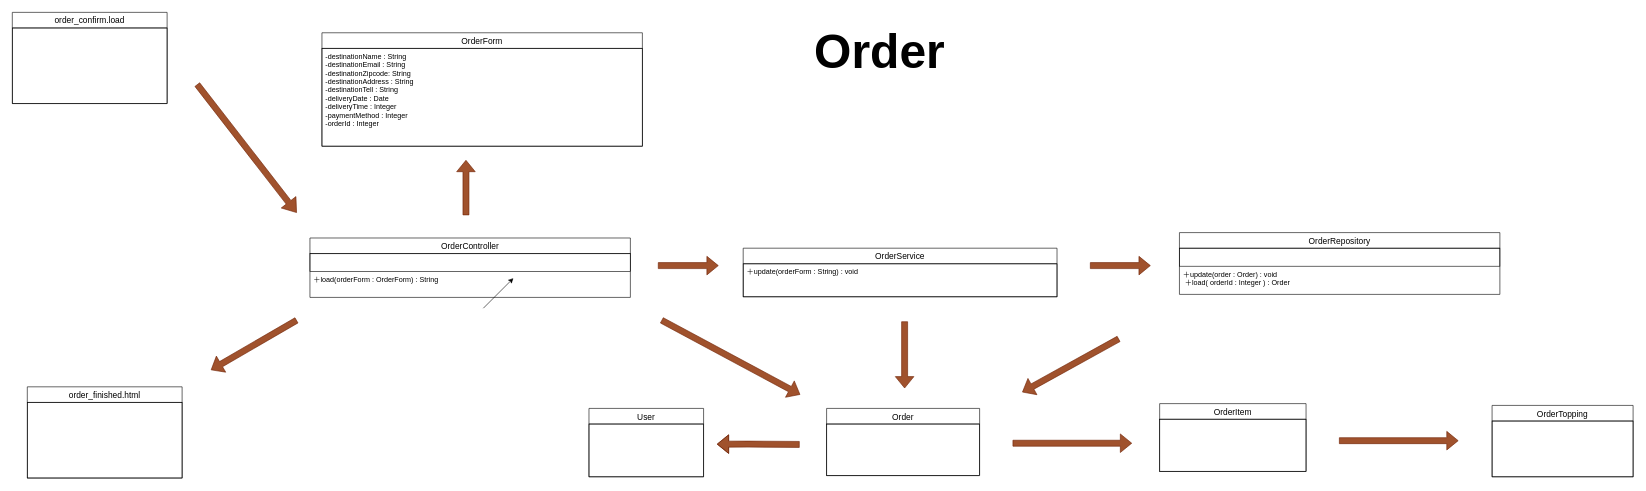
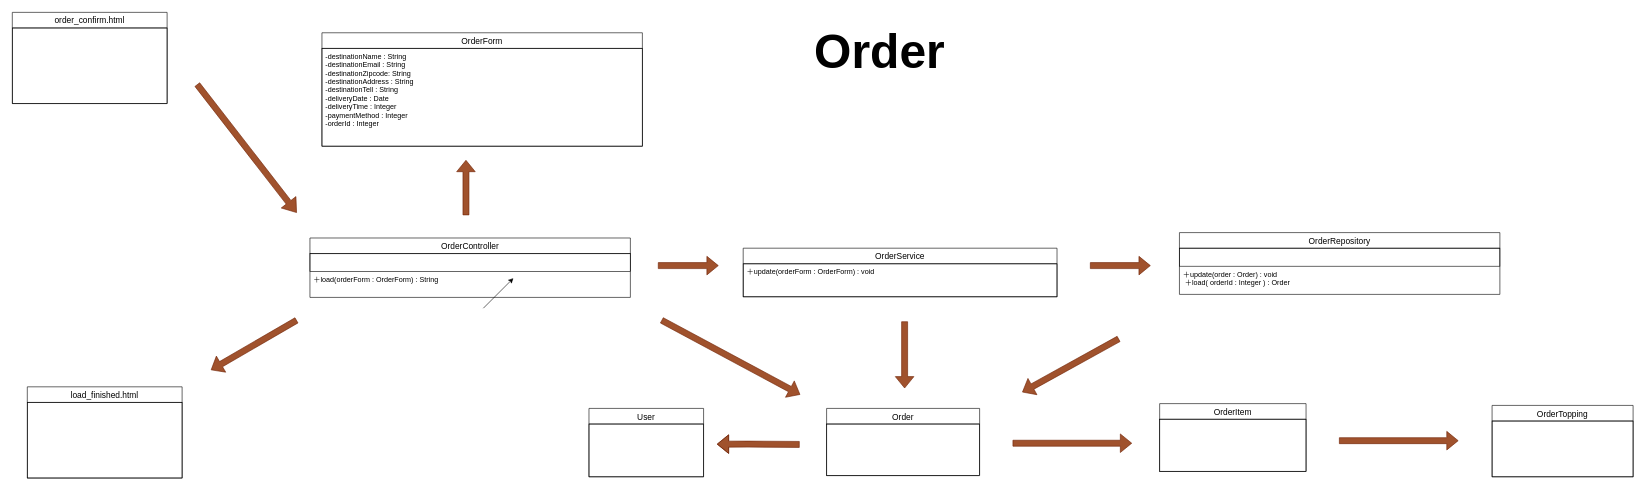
  <mxCell id="0" />
  <mxCell id="1" parent="0" />
  <mxCell id="2" value="OrderController" style="swimlane;fontStyle=0;childLayout=stackLayout;horizontal=1;startSize=26;horizontalStack=0;resizeParent=1;resizeParentMax=0;resizeLast=0;collapsible=1;marginBottom=0;align=center;fontSize=14;rounded=0;strokeColor=#000000;fillColor=#FFFFFF;fontColor=#000000;" parent="1" vertex="1"><mxGeometry x="516" y="396" width="534" height="99" as="geometry" /></mxCell>
  <mxCell id="3" value="" style="text;strokeColor=#000000;fillColor=none;spacingLeft=4;spacingRight=4;overflow=hidden;rotatable=0;points=[[0,0.5],[1,0.5]];portConstraint=eastwest;fontSize=12;fontColor=#000000;" parent="2" vertex="1"><mxGeometry y="26" width="534" height="30" as="geometry" /></mxCell>
  <mxCell id="4" value="＋load(orderForm : OrderForm) : String&#10;" style="text;strokeColor=none;fillColor=none;spacingLeft=4;spacingRight=4;overflow=hidden;rotatable=0;points=[[0,0.5],[1,0.5]];portConstraint=eastwest;fontSize=12;fontColor=#000000;" parent="2" vertex="1"><mxGeometry y="56" width="534" height="43" as="geometry" /></mxCell>
  <mxCell id="5" value="" style="endArrow=classic;html=1;fontColor=#000000;" parent="1" edge="1"><mxGeometry width="50" height="50" relative="1" as="geometry"><mxPoint x="805" y="513" as="sourcePoint" /><mxPoint x="855" y="463" as="targetPoint" /></mxGeometry></mxCell>
- <mxCell id="6" value="order_finished.html" style="swimlane;fontStyle=0;childLayout=stackLayout;horizontal=1;startSize=26;horizontalStack=0;resizeParent=1;resizeParentMax=0;resizeLast=0;collapsible=1;marginBottom=0;align=center;fontSize=14;rounded=0;strokeColor=#000000;fillColor=#FFFFFF;fontColor=#000000;" parent="1" vertex="1"><mxGeometry x="45" y="644" width="258" height="152" as="geometry" /></mxCell>
+ <mxCell id="6" value="load_finished.html" style="swimlane;fontStyle=0;childLayout=stackLayout;horizontal=1;startSize=26;horizontalStack=0;resizeParent=1;resizeParentMax=0;resizeLast=0;collapsible=1;marginBottom=0;align=center;fontSize=14;rounded=0;strokeColor=#000000;fillColor=#FFFFFF;fontColor=#000000;" parent="1" vertex="1"><mxGeometry x="45" y="644" width="258" height="152" as="geometry" /></mxCell>
  <mxCell id="7" value="" style="text;strokeColor=#000000;fillColor=none;spacingLeft=4;spacingRight=4;overflow=hidden;rotatable=0;points=[[0,0.5],[1,0.5]];portConstraint=eastwest;fontSize=12;fontColor=#000000;" parent="6" vertex="1"><mxGeometry y="26" width="258" height="126" as="geometry" /></mxCell>
  <mxCell id="8" value="" style="shape=flexArrow;endArrow=classic;html=1;fontColor=#000000;fillColor=#a0522d;strokeColor=#6D1F00;width=10;endSize=6.889;" parent="1" edge="1"><mxGeometry width="50" height="50" relative="1" as="geometry"><mxPoint x="328" y="140" as="sourcePoint" /><mxPoint x="494" y="354" as="targetPoint" /></mxGeometry></mxCell>
  <mxCell id="9" value="" style="shape=flexArrow;endArrow=classic;html=1;fontColor=#000000;fillColor=#a0522d;strokeColor=#6D1F00;" parent="1" edge="1"><mxGeometry width="50" height="50" relative="1" as="geometry"><mxPoint x="494" y="533" as="sourcePoint" /><mxPoint x="351" y="616" as="targetPoint" /></mxGeometry></mxCell>
  <mxCell id="10" value="OrderService" style="swimlane;fontStyle=0;childLayout=stackLayout;horizontal=1;startSize=26;horizontalStack=0;resizeParent=1;resizeParentMax=0;resizeLast=0;collapsible=1;marginBottom=0;align=center;fontSize=14;rounded=0;strokeColor=#000000;fillColor=#FFFFFF;fontColor=#000000;" parent="1" vertex="1"><mxGeometry x="1238" y="413" width="523" height="81" as="geometry" /></mxCell>
- <mxCell id="11" value="＋update(orderForm : String) : void&#10;" style="text;strokeColor=#000000;fillColor=none;spacingLeft=4;spacingRight=4;overflow=hidden;rotatable=0;points=[[0,0.5],[1,0.5]];portConstraint=eastwest;fontSize=12;fontColor=#000000;" parent="10" vertex="1"><mxGeometry y="26" width="523" height="55" as="geometry" /></mxCell>
+ <mxCell id="11" value="＋update(orderForm : OrderForm) : void&#10;" style="text;strokeColor=#000000;fillColor=none;spacingLeft=4;spacingRight=4;overflow=hidden;rotatable=0;points=[[0,0.5],[1,0.5]];portConstraint=eastwest;fontSize=12;fontColor=#000000;" parent="10" vertex="1"><mxGeometry y="26" width="523" height="55" as="geometry" /></mxCell>
  <mxCell id="12" value="" style="shape=flexArrow;endArrow=classic;html=1;fontColor=#000000;fillColor=#a0522d;strokeColor=#6D1F00;" parent="1" edge="1"><mxGeometry width="50" height="50" relative="1" as="geometry"><mxPoint x="1096" y="442" as="sourcePoint" /><mxPoint x="1197" y="442" as="targetPoint" /></mxGeometry></mxCell>
  <mxCell id="13" value="OrderRepository" style="swimlane;fontStyle=0;childLayout=stackLayout;horizontal=1;startSize=26;horizontalStack=0;resizeParent=1;resizeParentMax=0;resizeLast=0;collapsible=1;marginBottom=0;align=center;fontSize=14;rounded=0;strokeColor=#000000;fillColor=#FFFFFF;fontColor=#000000;" parent="1" vertex="1"><mxGeometry x="1965" y="387" width="534" height="103" as="geometry" /></mxCell>
  <mxCell id="14" value="" style="text;strokeColor=#000000;fillColor=none;spacingLeft=4;spacingRight=4;overflow=hidden;rotatable=0;points=[[0,0.5],[1,0.5]];portConstraint=eastwest;fontSize=12;fontColor=#000000;" parent="13" vertex="1"><mxGeometry y="26" width="534" height="30" as="geometry" /></mxCell>
  <mxCell id="15" value="＋update(order : Order) : void&#10; ＋load( orderId : Integer ) : Order&#10;" style="text;strokeColor=none;fillColor=none;spacingLeft=4;spacingRight=4;overflow=hidden;rotatable=0;points=[[0,0.5],[1,0.5]];portConstraint=eastwest;fontSize=12;fontColor=#000000;" parent="13" vertex="1"><mxGeometry y="56" width="534" height="47" as="geometry" /></mxCell>
  <mxCell id="16" value="" style="shape=flexArrow;endArrow=classic;html=1;fontColor=#000000;fillColor=#a0522d;strokeColor=#6D1F00;" parent="1" edge="1"><mxGeometry width="50" height="50" relative="1" as="geometry"><mxPoint x="1816" y="442" as="sourcePoint" /><mxPoint x="1917" y="442" as="targetPoint" /></mxGeometry></mxCell>
  <mxCell id="17" value="Order" style="swimlane;fontStyle=0;childLayout=stackLayout;horizontal=1;startSize=26;horizontalStack=0;resizeParent=1;resizeParentMax=0;resizeLast=0;collapsible=1;marginBottom=0;align=center;fontSize=14;rounded=0;strokeColor=#000000;fillColor=#FFFFFF;fontColor=#000000;" parent="1" vertex="1"><mxGeometry x="1377" y="680" width="255" height="112" as="geometry" /></mxCell>
  <mxCell id="18" value="&#10;&#10;&#10;" style="text;strokeColor=#000000;fillColor=none;spacingLeft=4;spacingRight=4;overflow=hidden;rotatable=0;points=[[0,0.5],[1,0.5]];portConstraint=eastwest;fontSize=12;fontColor=#000000;" parent="17" vertex="1"><mxGeometry y="26" width="255" height="86" as="geometry" /></mxCell>
  <mxCell id="19" value="OrderItem" style="swimlane;fontStyle=0;childLayout=stackLayout;horizontal=1;startSize=26;horizontalStack=0;resizeParent=1;resizeParentMax=0;resizeLast=0;collapsible=1;marginBottom=0;align=center;fontSize=14;rounded=0;strokeColor=#000000;fillColor=#FFFFFF;fontColor=#000000;" parent="1" vertex="1"><mxGeometry x="1932" y="672" width="244" height="113" as="geometry" /></mxCell>
  <mxCell id="20" value="" style="text;strokeColor=#000000;fillColor=none;spacingLeft=4;spacingRight=4;overflow=hidden;rotatable=0;points=[[0,0.5],[1,0.5]];portConstraint=eastwest;fontSize=12;fontColor=#000000;" parent="19" vertex="1"><mxGeometry y="26" width="244" height="87" as="geometry" /></mxCell>
  <mxCell id="21" value="OrderTopping" style="swimlane;fontStyle=0;childLayout=stackLayout;horizontal=1;startSize=26;horizontalStack=0;resizeParent=1;resizeParentMax=0;resizeLast=0;collapsible=1;marginBottom=0;align=center;fontSize=14;rounded=0;strokeColor=#000000;fillColor=#FFFFFF;fontColor=#000000;" parent="1" vertex="1"><mxGeometry x="2486" y="675" width="235" height="119" as="geometry" /></mxCell>
  <mxCell id="22" value="" style="text;strokeColor=#000000;fillColor=none;spacingLeft=4;spacingRight=4;overflow=hidden;rotatable=0;points=[[0,0.5],[1,0.5]];portConstraint=eastwest;fontSize=12;fontColor=#000000;" parent="21" vertex="1"><mxGeometry y="26" width="235" height="93" as="geometry" /></mxCell>
  <mxCell id="23" value="User" style="swimlane;fontStyle=0;childLayout=stackLayout;horizontal=1;startSize=26;horizontalStack=0;resizeParent=1;resizeParentMax=0;resizeLast=0;collapsible=1;marginBottom=0;align=center;fontSize=14;rounded=0;strokeColor=#000000;fillColor=#FFFFFF;fontColor=#000000;" parent="1" vertex="1"><mxGeometry x="981" y="680" width="191" height="114" as="geometry" /></mxCell>
  <mxCell id="24" value="" style="text;strokeColor=#000000;fillColor=none;spacingLeft=4;spacingRight=4;overflow=hidden;rotatable=0;points=[[0,0.5],[1,0.5]];portConstraint=eastwest;fontSize=12;fontColor=#000000;" parent="23" vertex="1"><mxGeometry y="26" width="191" height="88" as="geometry" /></mxCell>
  <mxCell id="25" value="" style="shape=flexArrow;endArrow=classic;html=1;fontColor=#000000;fillColor=#a0522d;strokeColor=#6D1F00;" parent="1" edge="1"><mxGeometry width="50" height="50" relative="1" as="geometry"><mxPoint x="1864" y="564" as="sourcePoint" /><mxPoint x="1703" y="653" as="targetPoint" /></mxGeometry></mxCell>
  <mxCell id="26" value="" style="shape=flexArrow;endArrow=classic;html=1;fontColor=#000000;fillColor=#a0522d;strokeColor=#6D1F00;" parent="1" edge="1"><mxGeometry width="50" height="50" relative="1" as="geometry"><mxPoint x="1507" y="535" as="sourcePoint" /><mxPoint x="1507" y="646.5" as="targetPoint" /></mxGeometry></mxCell>
  <mxCell id="27" value="" style="shape=flexArrow;endArrow=classic;html=1;fontColor=#000000;fillColor=#a0522d;strokeColor=#6D1F00;" parent="1" edge="1"><mxGeometry width="50" height="50" relative="1" as="geometry"><mxPoint x="1687" y="738" as="sourcePoint" /><mxPoint x="1886" y="738" as="targetPoint" /></mxGeometry></mxCell>
  <mxCell id="28" value="" style="shape=flexArrow;endArrow=classic;html=1;fontColor=#000000;fillColor=#a0522d;strokeColor=#6D1F00;" parent="1" edge="1"><mxGeometry width="50" height="50" relative="1" as="geometry"><mxPoint x="2231" y="733.73" as="sourcePoint" /><mxPoint x="2430" y="733.73" as="targetPoint" /></mxGeometry></mxCell>
  <mxCell id="29" value="" style="shape=flexArrow;endArrow=classic;html=1;fontColor=#000000;fillColor=#a0522d;strokeColor=#6D1F00;entryX=0.996;entryY=0.324;entryDx=0;entryDy=0;entryPerimeter=0;" parent="1" edge="1"><mxGeometry width="50" height="50" relative="1" as="geometry"><mxPoint x="1332" y="740" as="sourcePoint" /><mxPoint x="1194.236" y="739.512" as="targetPoint" /><Array as="points"><mxPoint x="1246" y="739.5" /></Array></mxGeometry></mxCell>
  <mxCell id="30" value="&lt;h1&gt;&lt;font style=&quot;font-size: 80px&quot;&gt;Order&lt;/font&gt;&lt;/h1&gt;" style="text;html=1;align=center;verticalAlign=middle;resizable=0;points=[];autosize=1;strokeColor=none;fillColor=none;fontColor=#000000;" parent="1" vertex="1"><mxGeometry x="1351" y="50" width="228" height="70" as="geometry" /></mxCell>
- <mxCell id="31" value="order_confirm.load" style="swimlane;fontStyle=0;childLayout=stackLayout;horizontal=1;startSize=26;horizontalStack=0;resizeParent=1;resizeParentMax=0;resizeLast=0;collapsible=1;marginBottom=0;align=center;fontSize=14;rounded=0;strokeColor=#000000;fillColor=#FFFFFF;fontColor=#000000;" parent="1" vertex="1"><mxGeometry x="20" y="20" width="258" height="152" as="geometry" /></mxCell>
+ <mxCell id="31" value="order_confirm.html" style="swimlane;fontStyle=0;childLayout=stackLayout;horizontal=1;startSize=26;horizontalStack=0;resizeParent=1;resizeParentMax=0;resizeLast=0;collapsible=1;marginBottom=0;align=center;fontSize=14;rounded=0;strokeColor=#000000;fillColor=#FFFFFF;fontColor=#000000;" parent="1" vertex="1"><mxGeometry x="20" y="20" width="258" height="152" as="geometry" /></mxCell>
  <mxCell id="32" value="" style="text;strokeColor=#000000;fillColor=none;spacingLeft=4;spacingRight=4;overflow=hidden;rotatable=0;points=[[0,0.5],[1,0.5]];portConstraint=eastwest;fontSize=12;fontColor=#000000;" parent="31" vertex="1"><mxGeometry y="26" width="258" height="126" as="geometry" /></mxCell>
  <mxCell id="33" value="OrderForm" style="swimlane;fontStyle=0;childLayout=stackLayout;horizontal=1;startSize=26;horizontalStack=0;resizeParent=1;resizeParentMax=0;resizeLast=0;collapsible=1;marginBottom=0;align=center;fontSize=14;rounded=0;strokeColor=#000000;fillColor=#FFFFFF;fontColor=#000000;" parent="1" vertex="1"><mxGeometry x="536" y="54" width="534" height="189" as="geometry" /></mxCell>
  <mxCell id="34" value="-destinationName : String&#10;-destinationEmail : String&#10;-destinationZipcode: String&#10;-destinationAddress : String&#10;-destinationTell : String&#10;-deliveryDate : Date&#10;-deliveryTime : Integer&#10;-paymentMethod : Integer&#10;-orderId : Integer" style="text;strokeColor=#000000;fillColor=none;spacingLeft=4;spacingRight=4;overflow=hidden;rotatable=0;points=[[0,0.5],[1,0.5]];portConstraint=eastwest;fontSize=12;fontColor=#000000;" parent="33" vertex="1"><mxGeometry y="26" width="534" height="163" as="geometry" /></mxCell>
  <mxCell id="35" value="" style="shape=flexArrow;endArrow=classic;html=1;fontColor=#000000;fillColor=#a0522d;strokeColor=#6D1F00;" parent="1" edge="1"><mxGeometry width="50" height="50" relative="1" as="geometry"><mxPoint x="776" y="358" as="sourcePoint" /><mxPoint x="776" y="266" as="targetPoint" /></mxGeometry></mxCell>
  <mxCell id="36" value="" style="shape=flexArrow;endArrow=classic;html=1;fontColor=#000000;fillColor=#a0522d;strokeColor=#6D1F00;" parent="1" edge="1"><mxGeometry width="50" height="50" relative="1" as="geometry"><mxPoint x="1102" y="533" as="sourcePoint" /><mxPoint x="1333" y="657" as="targetPoint" /></mxGeometry></mxCell>
